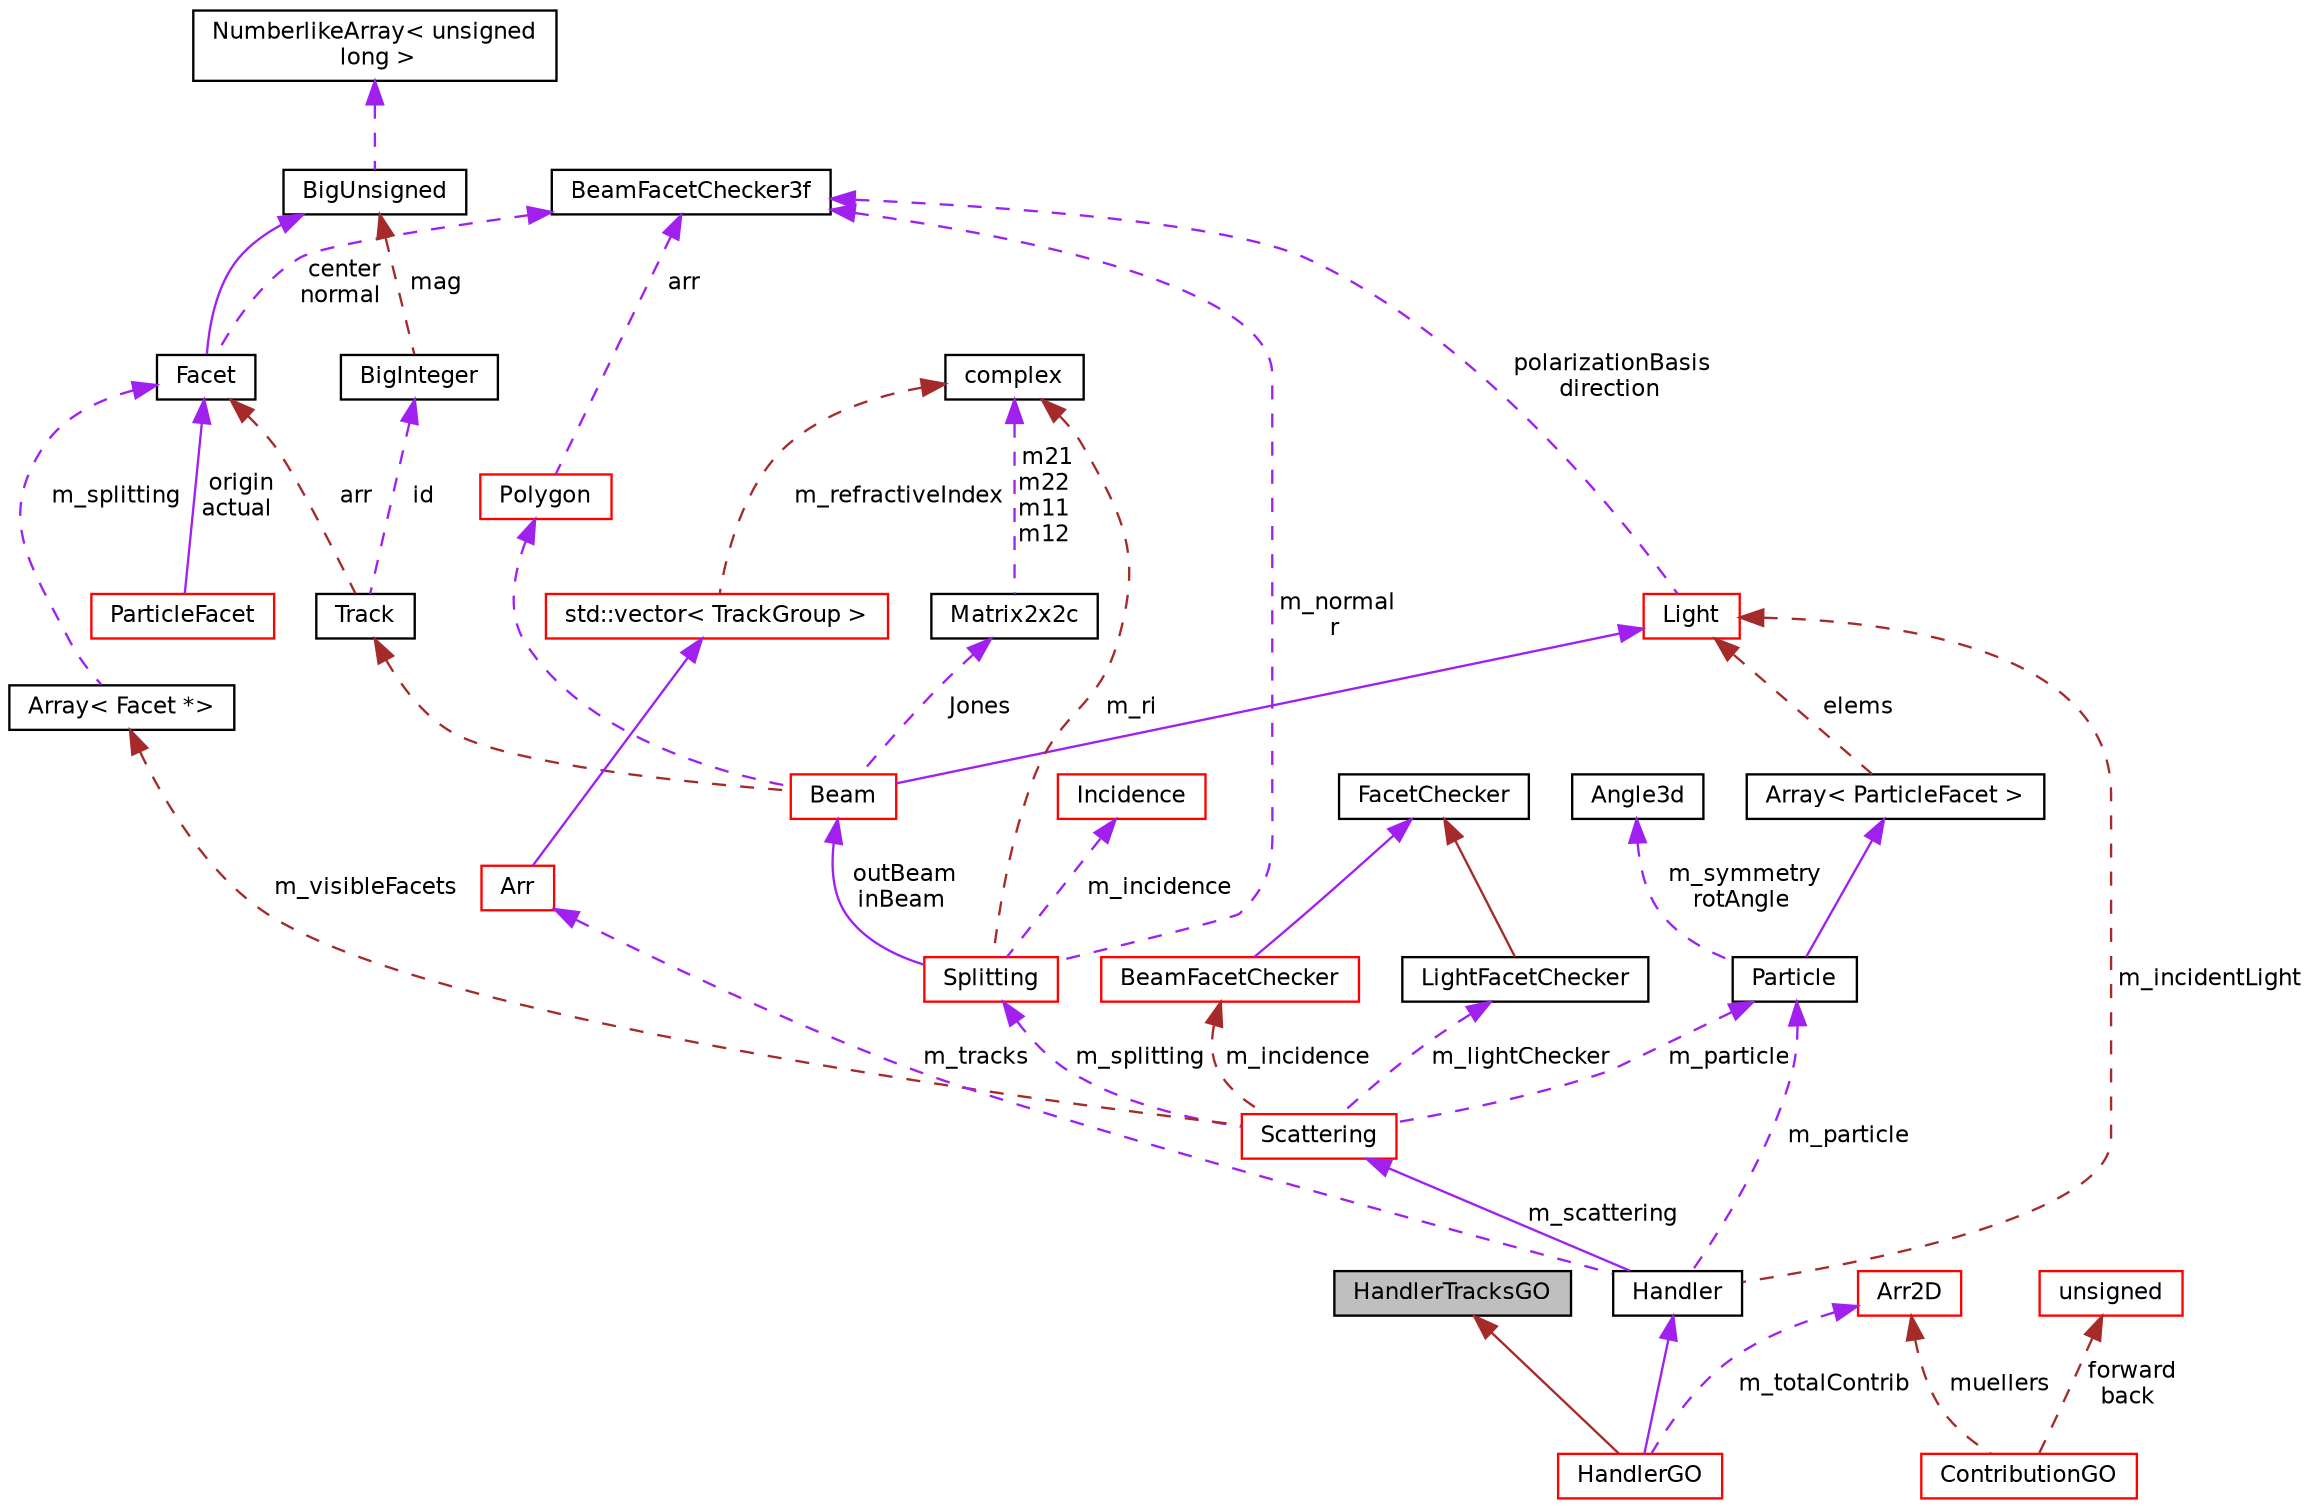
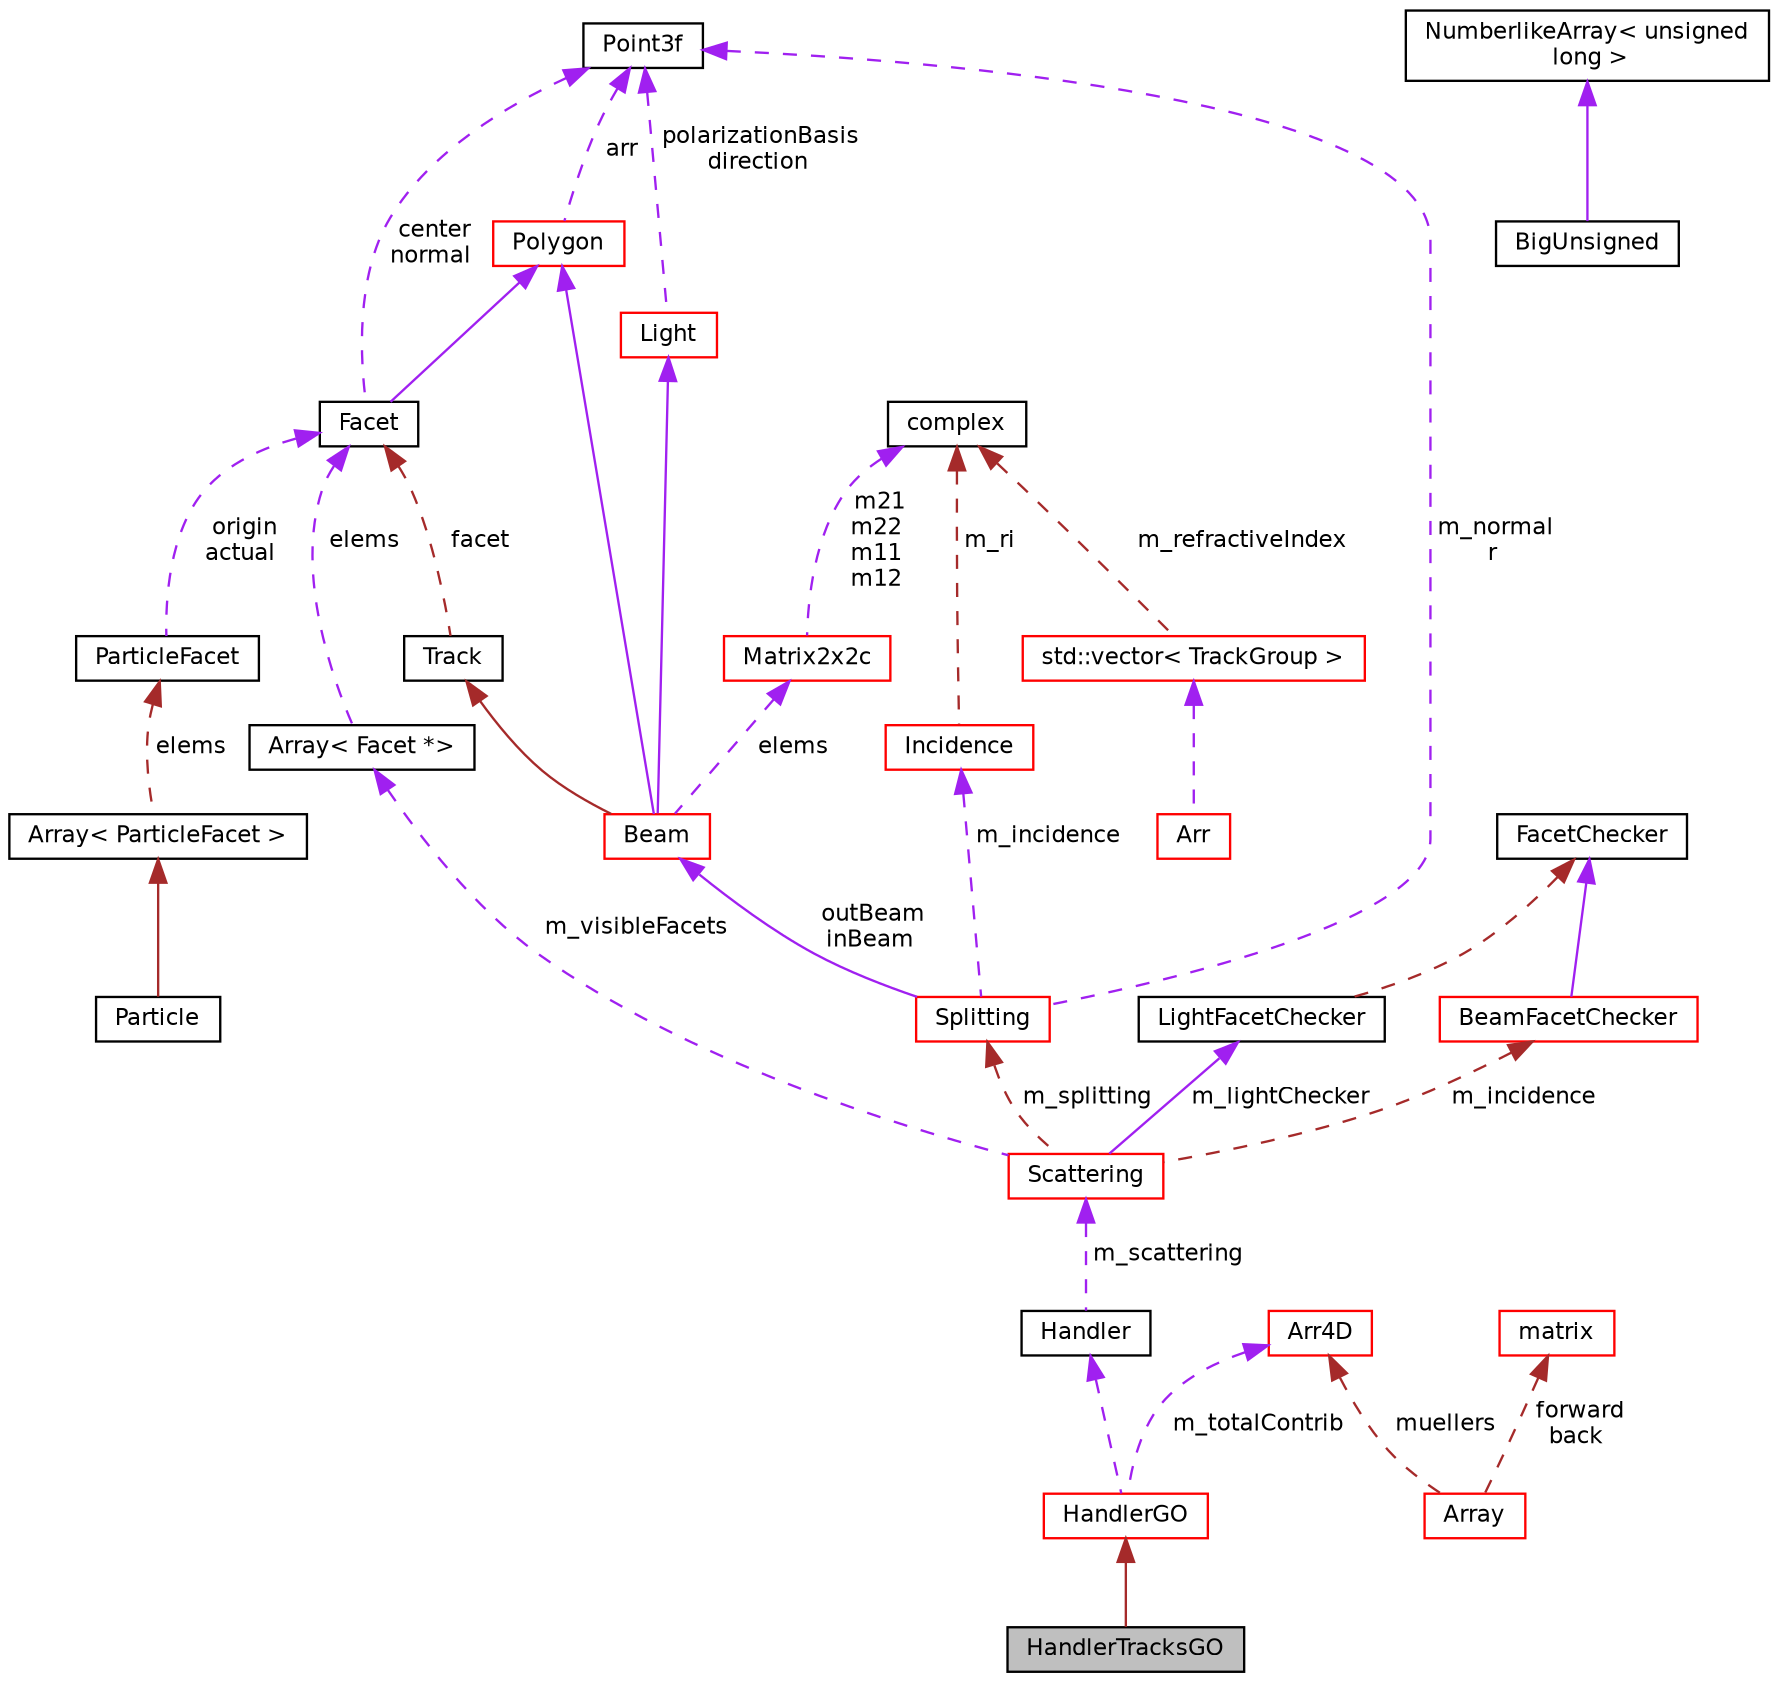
  digraph {
    rankdir=TB
    node [color=black fillcolor=white fontname=Helvetica fontsize=10 shape=record style=filled]
    edge [color=purple dir=back fontname=Helvetica fontsize=10 labelfontname=Helvetica labelfontsize=10 style=dashed]
    n1 [fillcolor=grey75 fontcolor=black height=0.2 label=HandlerTracksGO width=0.4]
    n2 [color=red height=0.2 label=HandlerGO width=0.4]
    n3 [height=0.2 label=Handler width=0.4]
    n4 [color=red height=0.2 label=Light width=0.4]
    n5 [color=red height=0.2 label=Beam width=0.4]
    n6 [color=red height=0.2 label=Splitting width=0.4]
-   n7 [height=0.2 label=BeamFacetChecker3f width=0.4]
+   n7 [height=0.2 label=Point3f width=0.4]
    n8 [height=0.2 label=Facet width=0.4]
    n9 [color=red height=0.2 label=Polygon width=0.4]
-   n10 [color=red height=0.2 label=ParticleFacet width=0.4]
+   n10 [height=0.2 label=ParticleFacet width=0.4]
    n11 [height=0.2 label="Array\< Facet *\>" width=0.4]
    n12 [height=0.2 label=Track width=0.4]
    n13 [color=red height=0.2 label=Scattering width=0.4]
    n14 [color=red height=0.2 label=Arr width=0.4]
    n15 [color=red height=0.2 label="std::vector\< TrackGroup \>" width=0.4]
    n16 [height=0.2 label=Particle width=0.4]
    n17 [height=0.2 label="Array\< ParticleFacet \>" width=0.4]
    n18 [height=0.2 label=complex width=0.4]
-   n19 [height=0.2 label=Matrix2x2c width=0.4]
-   n20 [height=0.2 label=Angle3d width=0.4]
+   n19 [color=red height=0.2 label=Matrix2x2c width=0.4]
    n21 [height=0.2 label=LightFacetChecker width=0.4]
    n22 [height=0.2 label=FacetChecker width=0.4]
    n23 [color=red height=0.2 label=BeamFacetChecker width=0.4]
    n24 [color=red height=0.2 label=Incidence width=0.4]
-   n25 [height=0.2 label=BigInteger width=0.4]
    n26 [height=0.2 label=BigUnsigned width=0.4]
    n27 [height=0.2 label="NumberlikeArray\< unsigned\l long \>" width=0.4]
-   n28 [color=red height=0.2 label=ContributionGO width=0.4]
-   n29 [color=red height=0.2 label=unsigned width=0.4]
-   n30 [color=red height=0.2 label=Arr2D width=0.4]
-   n1 -> n2 [color=brown style=solid]
-   n3 -> n2 [style=solid]
-   n4 -> n3 [color=brown label=" m_incidentLight"]
+   n28 [color=red height=0.2 label=Array width=0.4]
+   n29 [color=red height=0.2 label=matrix width=0.4]
+   n30 [color=red height=0.2 label=Arr4D width=0.4]
+   n2 -> n1 [color=brown style=solid]
+   n3 -> n2
    n4 -> n5 [style=solid]
    n5 -> n6 [label=" outBeam\ninBeam" style=solid]
-   n6 -> n13 [label=" m_splitting"]
+   n6 -> n13 [color=brown label=" m_splitting"]
    n7 -> n4 [label=" polarizationBasis\ndirection"]
    n7 -> n6 [label=" m_normal\nr"]
    n7 -> n8 [label=" center\nnormal"]
    n7 -> n9 [label=" arr"]
-   n8 -> n10 [label=" origin\nactual" style=solid]
-   n8 -> n11 [label=" m_splitting"]
-   n8 -> n12 [color=brown label=" arr"]
-   n9 -> n5
-   n26 -> n8 [style=solid]
-   n4 -> n17 [color=brown label=" elems"]
-   n11 -> n13 [color=brown label=" m_visibleFacets"]
-   n12 -> n5 [color=brown]
-   n13 -> n3 [label=" m_scattering" style=solid]
-   n14 -> n3 [label=" m_tracks"]
-   n15 -> n14 [style=solid]
-   n16 -> n3 [label=" m_particle"]
-   n16 -> n13 [label=" m_particle"]
-   n17 -> n16 [style=solid]
-   n18 -> n6 [color=brown label=" m_ri"]
+   n8 -> n10 [label=" origin\nactual"]
+   n8 -> n11 [label=" elems"]
+   n8 -> n12 [color=brown label=" facet"]
+   n9 -> n5 [style=solid]
+   n9 -> n8 [style=solid]
+   n10 -> n17 [color=brown label=" elems"]
+   n11 -> n13 [label=" m_visibleFacets"]
+   n12 -> n5 [color=brown style=solid]
+   n13 -> n3 [label=" m_scattering"]
+   n15 -> n14
+   n17 -> n16 [color=brown style=solid]
+   n18 -> n24 [color=brown label=" m_ri"]
    n18 -> n15 [color=brown label=" m_refractiveIndex"]
    n18 -> n19 [label=" m21\nm22\nm11\nm12"]
-   n19 -> n5 [label=" Jones"]
-   n20 -> n16 [label=" m_symmetry\nrotAngle"]
-   n21 -> n13 [label=" m_lightChecker"]
-   n22 -> n21 [color=brown style=solid]
+   n19 -> n5 [label=" elems"]
+   n21 -> n13 [label=" m_lightChecker" style=solid]
+   n22 -> n21 [color=brown]
    n22 -> n23 [style=solid]
    n23 -> n13 [color=brown label=" m_incidence"]
    n24 -> n6 [label=" m_incidence"]
-   n25 -> n12 [label=" id"]
-   n26 -> n25 [color=brown label=" mag"]
-   n27 -> n26
+   n27 -> n26 [style=solid]
    n29 -> n28 [color=brown label=" forward\nback"]
    n30 -> n2 [label=" m_totalContrib"]
    n30 -> n28 [color=brown label=" muellers"]
  }
